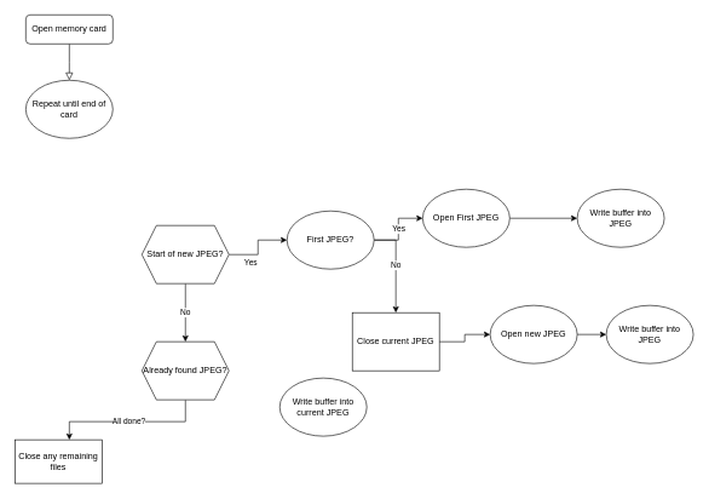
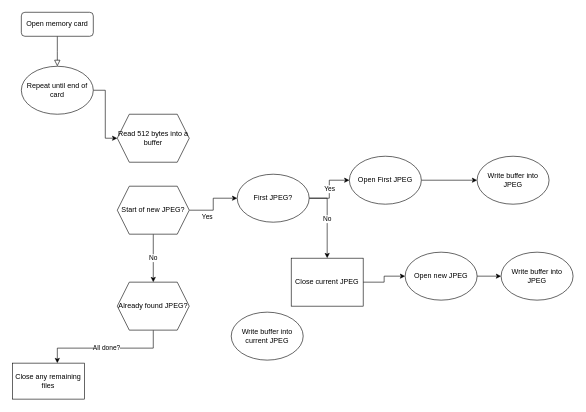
  <mxCell id="0" />
  <mxCell id="1" parent="0" />
  <mxCell id="2" value="" style="rounded=0;html=1;jettySize=auto;orthogonalLoop=1;fontSize=11;endArrow=block;endFill=0;endSize=8;strokeWidth=1;shadow=0;labelBackgroundColor=none;edgeStyle=orthogonalEdgeStyle;" parent="1" source="3" edge="1"><mxGeometry relative="1" as="geometry"><mxPoint x="95" y="110" as="targetPoint" /></mxGeometry></mxCell>
  <mxCell id="3" value="Open memory card" style="rounded=1;whiteSpace=wrap;html=1;fontSize=12;glass=0;strokeWidth=1;shadow=0;" parent="1" vertex="1"><mxGeometry x="35" y="20" width="120" height="40" as="geometry" /></mxCell>
+ <mxCell id="4" value="" style="edgeStyle=orthogonalEdgeStyle;rounded=0;orthogonalLoop=1;jettySize=auto;html=1;" edge="1" parent="1" source="5" target="6"><mxGeometry relative="1" as="geometry" /></mxCell>
  <mxCell id="5" value="Repeat until end of card" style="ellipse;whiteSpace=wrap;html=1;" vertex="1" parent="1"><mxGeometry x="35" y="110" width="120" height="80" as="geometry" /></mxCell>
+ <mxCell id="6" value="Read 512 bytes into a buffer" style="shape=hexagon;perimeter=hexagonPerimeter2;whiteSpace=wrap;html=1;fixedSize=1;" vertex="1" parent="1"><mxGeometry x="195" y="190" width="120" height="80" as="geometry" /></mxCell>
  <mxCell id="7" value="" style="edgeStyle=orthogonalEdgeStyle;rounded=0;orthogonalLoop=1;jettySize=auto;html=1;" edge="1" parent="1" source="10" target="13"><mxGeometry relative="1" as="geometry" /></mxCell>
  <mxCell id="8" value="Yes" style="edgeLabel;html=1;align=center;verticalAlign=middle;resizable=0;points=[];" vertex="1" connectable="0" parent="7"><mxGeometry x="-0.418" y="-10" relative="1" as="geometry"><mxPoint as="offset" /></mxGeometry></mxCell>
  <mxCell id="9" value="No" style="edgeStyle=orthogonalEdgeStyle;rounded=0;orthogonalLoop=1;jettySize=auto;html=1;" edge="1" parent="1" source="10" target="23"><mxGeometry relative="1" as="geometry" /></mxCell>
  <mxCell id="10" value="Start of new JPEG?" style="shape=hexagon;perimeter=hexagonPerimeter2;whiteSpace=wrap;html=1;fixedSize=1;" vertex="1" parent="1"><mxGeometry x="195" y="310" width="120" height="80" as="geometry" /></mxCell>
  <mxCell id="11" value="Yes" style="edgeStyle=orthogonalEdgeStyle;rounded=0;orthogonalLoop=1;jettySize=auto;html=1;" edge="1" parent="1" source="13" target="15"><mxGeometry relative="1" as="geometry" /></mxCell>
  <mxCell id="12" value="No" style="edgeStyle=orthogonalEdgeStyle;rounded=0;orthogonalLoop=1;jettySize=auto;html=1;" edge="1" parent="1" source="13" target="17"><mxGeometry relative="1" as="geometry"><Array as="points"><mxPoint x="545" y="330" /></Array></mxGeometry></mxCell>
  <mxCell id="13" value="First JPEG?" style="ellipse;whiteSpace=wrap;html=1;" vertex="1" parent="1"><mxGeometry x="395" y="290" width="120" height="80" as="geometry" /></mxCell>
  <mxCell id="14" value="" style="edgeStyle=orthogonalEdgeStyle;rounded=0;orthogonalLoop=1;jettySize=auto;html=1;" edge="1" parent="1" source="15" target="18"><mxGeometry relative="1" as="geometry" /></mxCell>
  <mxCell id="15" value="Open First JPEG" style="ellipse;whiteSpace=wrap;html=1;" vertex="1" parent="1"><mxGeometry x="582" y="260" width="120" height="80" as="geometry" /></mxCell>
  <mxCell id="16" value="" style="edgeStyle=orthogonalEdgeStyle;rounded=0;orthogonalLoop=1;jettySize=auto;html=1;" edge="1" parent="1" source="17" target="20"><mxGeometry relative="1" as="geometry" /></mxCell>
  <mxCell id="17" value="Close current JPEG" style="whiteSpace=wrap;html=1;rounded=0;" vertex="1" parent="1"><mxGeometry x="485" y="430" width="120" height="80" as="geometry" /></mxCell>
  <mxCell id="18" value="Write buffer into JPEG" style="ellipse;whiteSpace=wrap;html=1;" vertex="1" parent="1"><mxGeometry x="795" y="260" width="120" height="80" as="geometry" /></mxCell>
  <mxCell id="19" value="" style="edgeStyle=orthogonalEdgeStyle;rounded=0;orthogonalLoop=1;jettySize=auto;html=1;" edge="1" parent="1" source="20" target="21"><mxGeometry relative="1" as="geometry" /></mxCell>
  <mxCell id="20" value="Open new JPEG" style="ellipse;whiteSpace=wrap;html=1;" vertex="1" parent="1"><mxGeometry x="675" y="420" width="120" height="80" as="geometry" /></mxCell>
  <mxCell id="21" value="Write buffer into JPEG" style="ellipse;whiteSpace=wrap;html=1;" vertex="1" parent="1"><mxGeometry x="835" y="420" width="120" height="80" as="geometry" /></mxCell>
  <mxCell id="22" value="All done?" style="edgeStyle=orthogonalEdgeStyle;rounded=0;orthogonalLoop=1;jettySize=auto;html=1;" edge="1" parent="1" source="23" target="25"><mxGeometry relative="1" as="geometry"><Array as="points"><mxPoint x="255" y="580" /><mxPoint x="95" y="580" /></Array></mxGeometry></mxCell>
  <mxCell id="23" value="Already found JPEG?" style="shape=hexagon;perimeter=hexagonPerimeter2;whiteSpace=wrap;html=1;fixedSize=1;" vertex="1" parent="1"><mxGeometry x="195" y="470" width="120" height="80" as="geometry" /></mxCell>
  <mxCell id="24" value="Write buffer into current JPEG" style="ellipse;whiteSpace=wrap;html=1;" vertex="1" parent="1"><mxGeometry x="385" y="520" width="120" height="80" as="geometry" /></mxCell>
  <mxCell id="25" value="Close any remaining files" style="whiteSpace=wrap;html=1;" vertex="1" parent="1"><mxGeometry x="20" y="605" width="120" height="60" as="geometry" /></mxCell>
